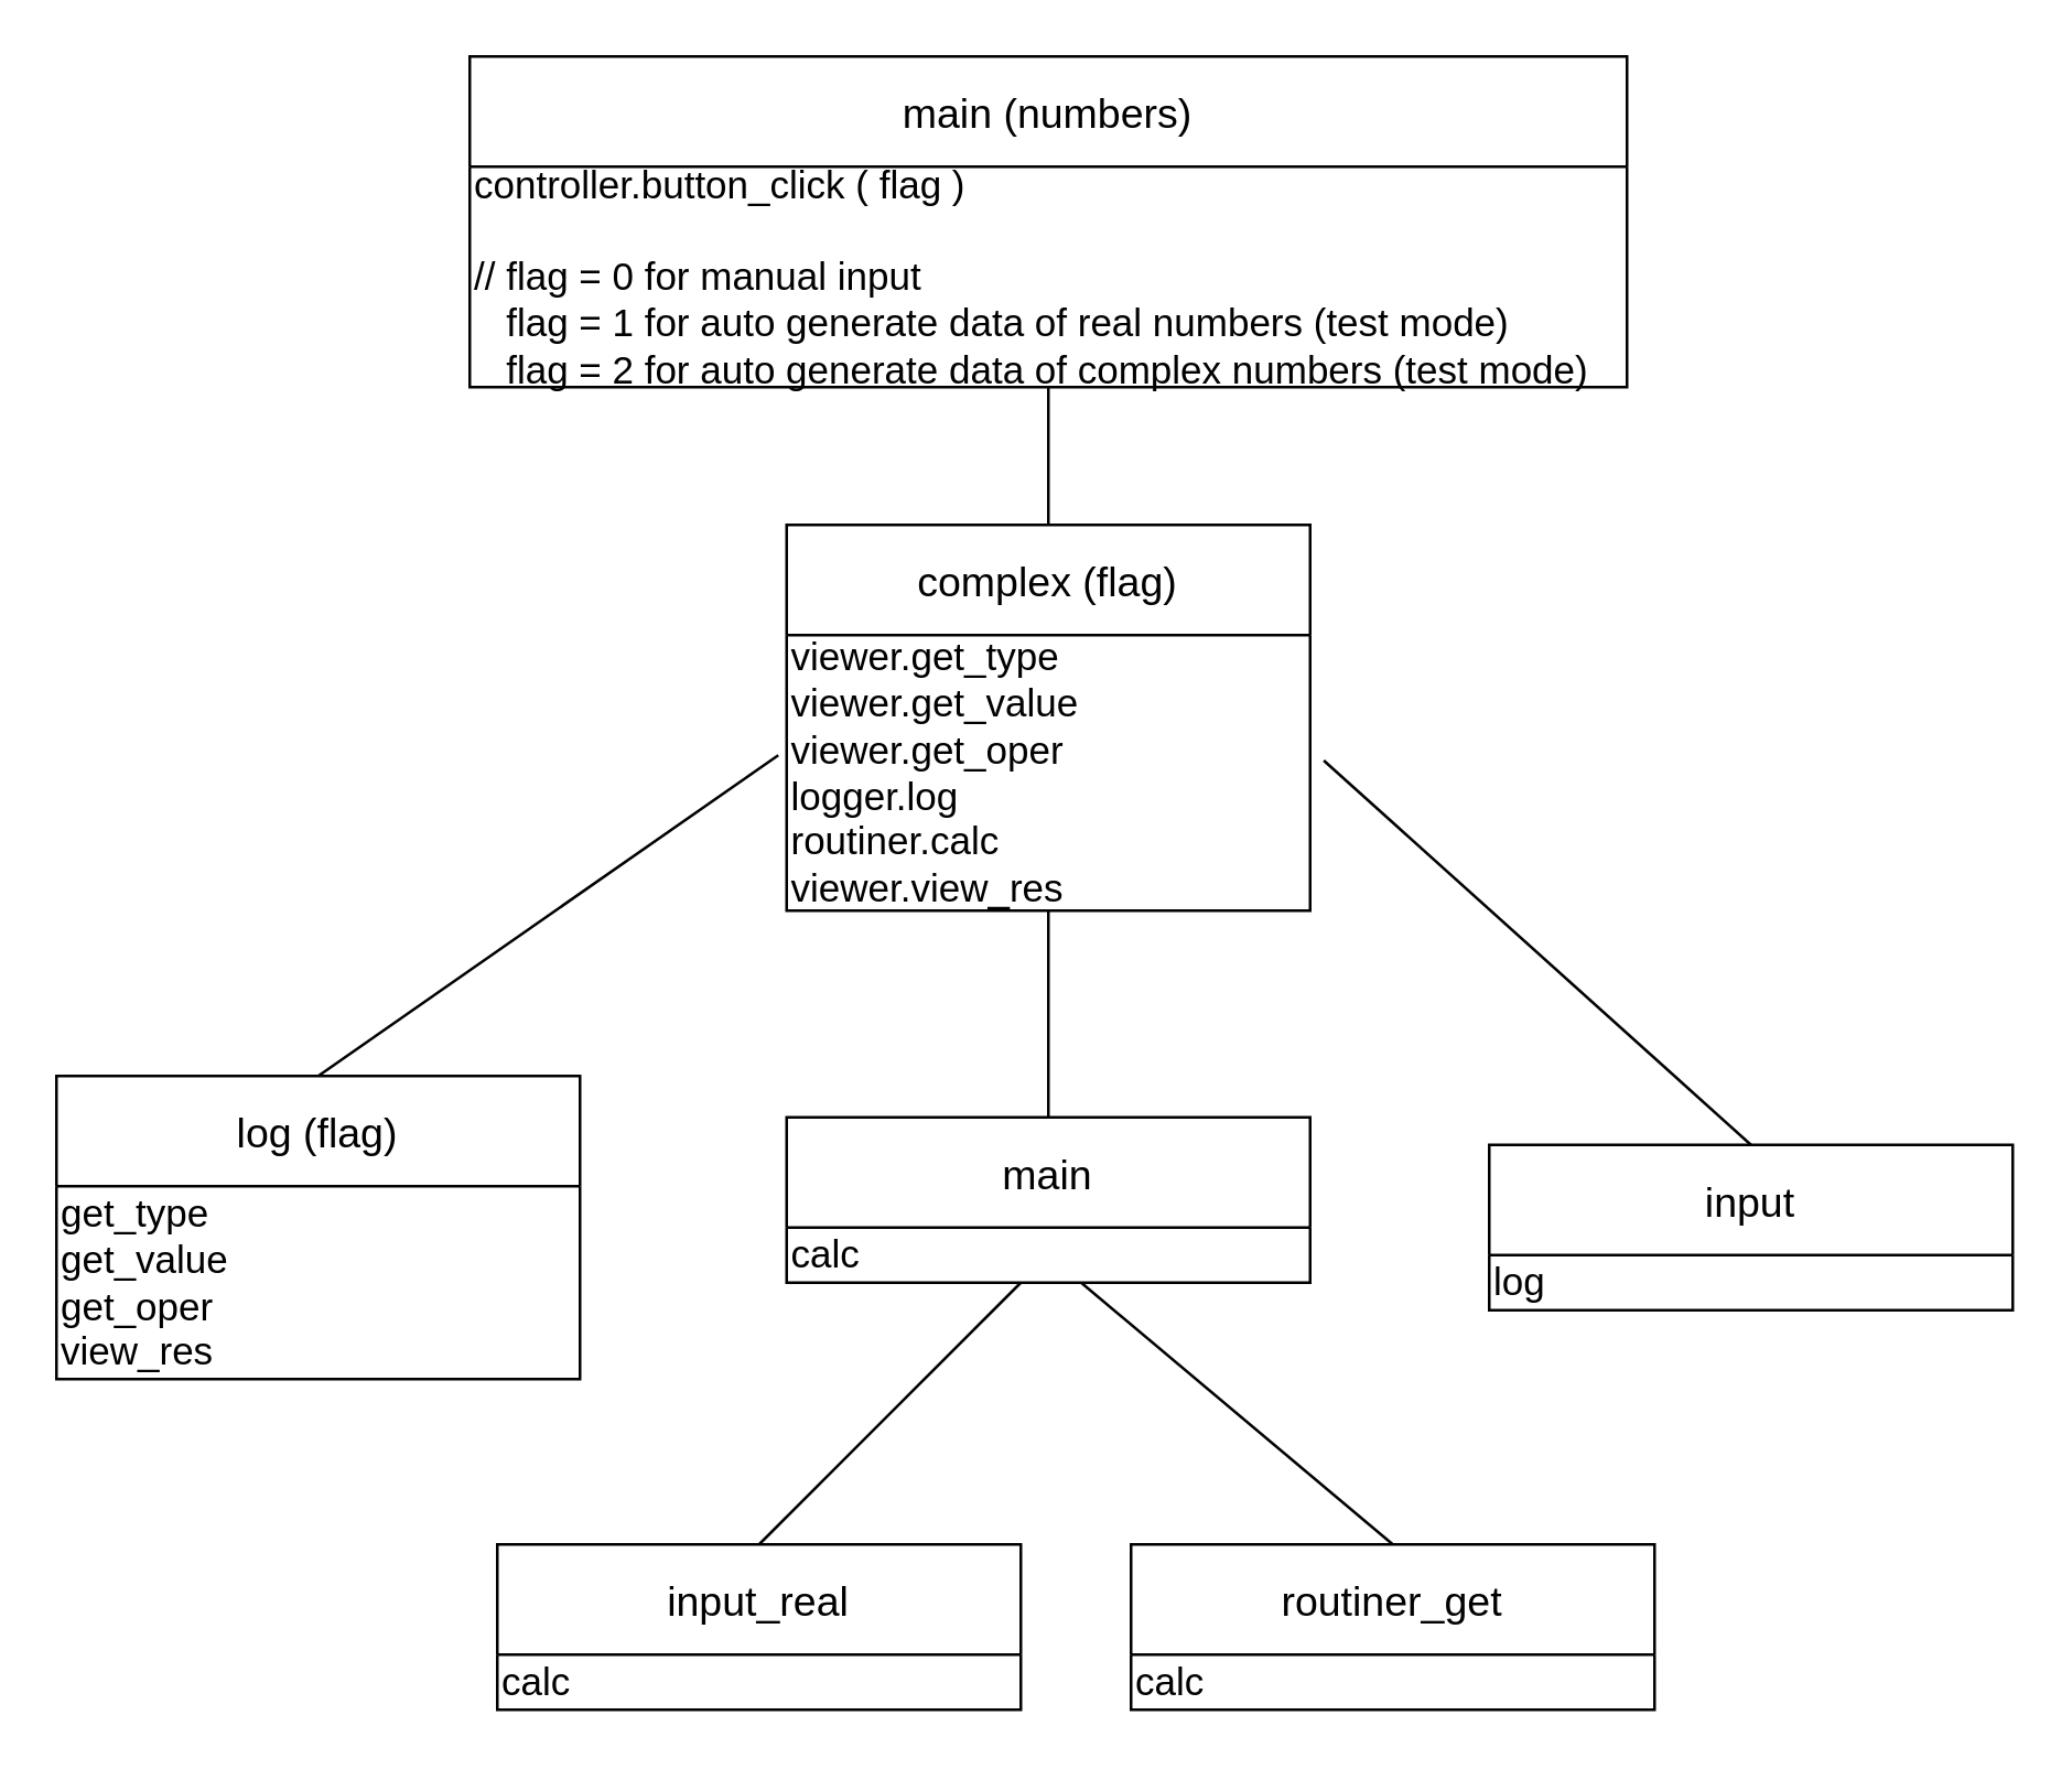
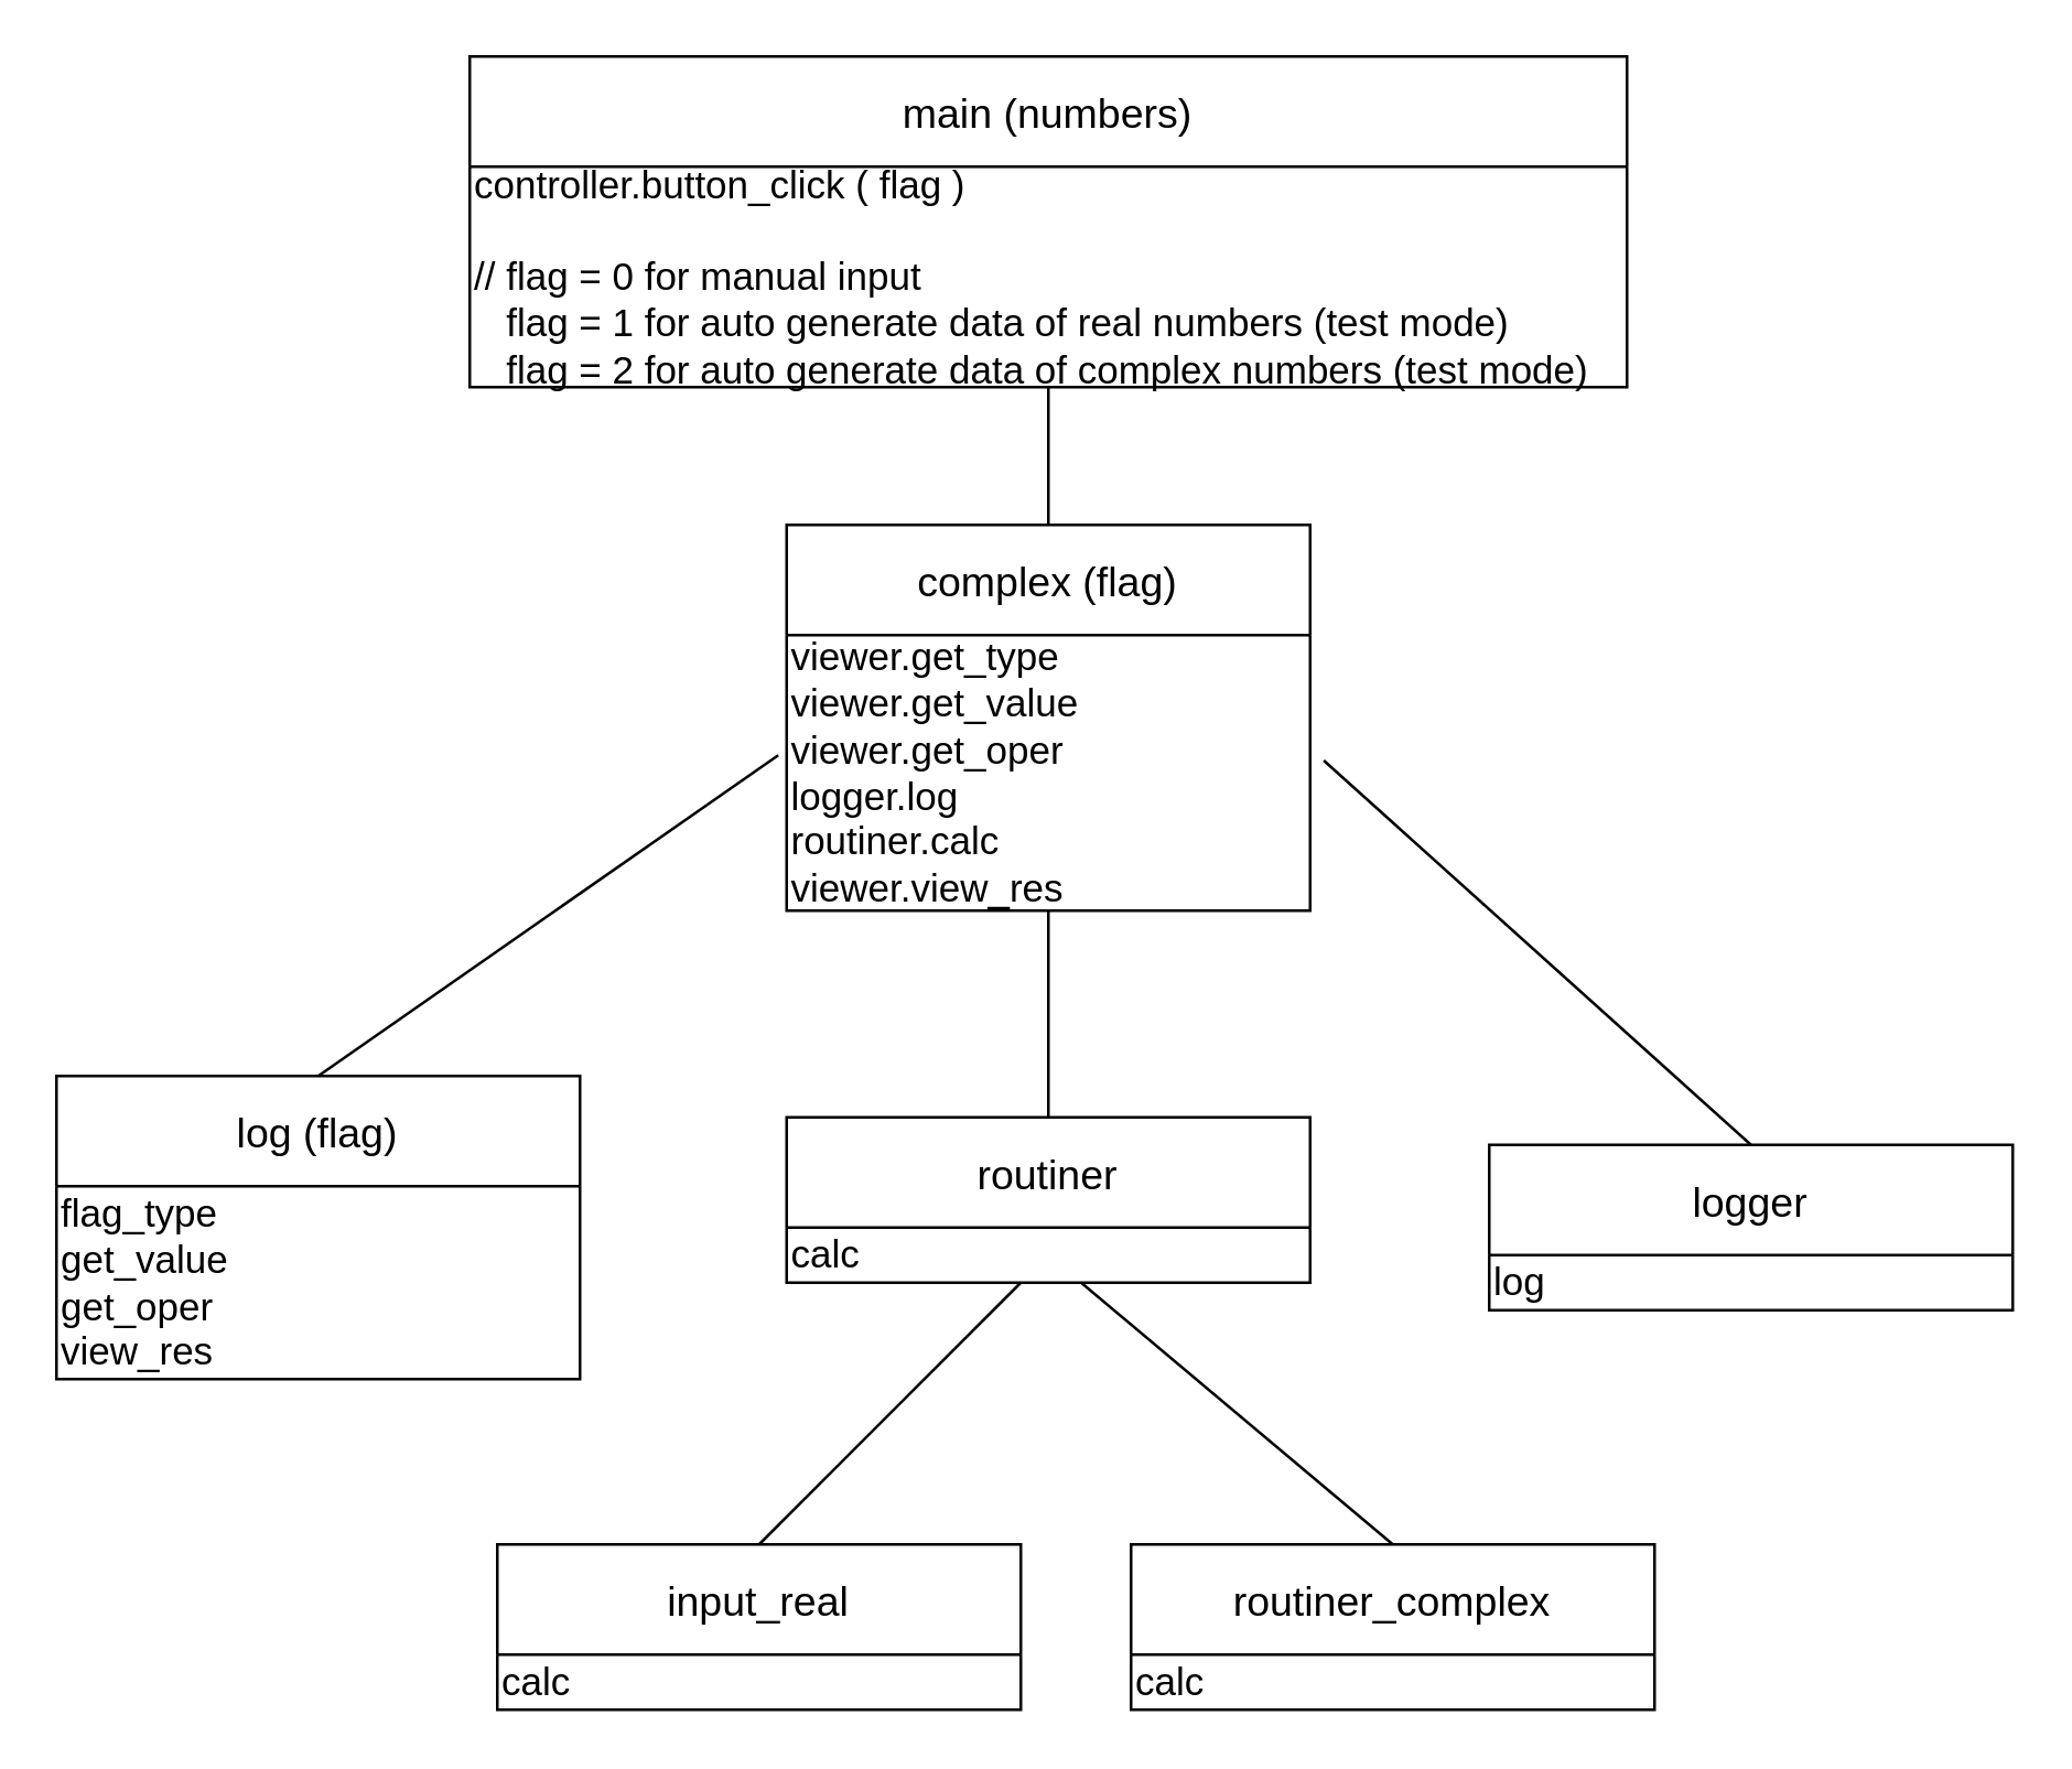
  <mxCell id="0" />
  <mxCell id="1" parent="0" />
  <mxCell id="2" value="main (numbers)" style="swimlane;fontStyle=0;childLayout=stackLayout;horizontal=1;startSize=40;fillColor=none;horizontalStack=0;resizeParent=1;resizeParentMax=0;resizeLast=0;collapsible=1;marginBottom=0;fontSize=15;" parent="1" vertex="1"><mxGeometry x="170" y="20" width="420" height="120" as="geometry" /></mxCell>
  <mxCell id="3" value="&lt;font style=&quot;font-size: 14px&quot;&gt;controller.button_click ( flag )&lt;br&gt;&lt;br&gt;// flag = 0 for manual input&lt;br&gt;&amp;nbsp; &amp;nbsp;flag = 1 for auto generate data of real numbers (test mode)&lt;br&gt;&amp;nbsp; &amp;nbsp;flag = 2 for auto generate data of complex numbers (test mode)&lt;br&gt;&lt;/font&gt;" style="text;html=1;align=left;verticalAlign=middle;resizable=0;points=[];autosize=1;strokeColor=none;fillColor=none;" parent="2" vertex="1"><mxGeometry y="40" width="420" height="80" as="geometry" /></mxCell>
  <mxCell id="4" value="" style="edgeStyle=none;html=1;fontFamily=Helvetica;fontSize=15;endArrow=none;endFill=0;" parent="1" source="5" target="3" edge="1"><mxGeometry relative="1" as="geometry" /></mxCell>
  <mxCell id="5" value="complex (flag)" style="swimlane;fontStyle=0;childLayout=stackLayout;horizontal=1;startSize=40;fillColor=none;horizontalStack=0;resizeParent=1;resizeParentMax=0;resizeLast=0;collapsible=1;marginBottom=0;fontSize=15;" parent="1" vertex="1"><mxGeometry x="285" y="190" width="190" height="140" as="geometry" /></mxCell>
  <mxCell id="6" value="&lt;font style=&quot;font-size: 14px&quot;&gt;viewer.get_type&lt;br&gt;viewer.get_value&lt;br&gt;viewer.get_oper&lt;br&gt;logger.log&lt;br&gt;routiner.calc&lt;br&gt;viewer.view_res&lt;br&gt;&lt;/font&gt;" style="text;html=1;align=left;verticalAlign=middle;resizable=0;points=[];autosize=1;strokeColor=none;fillColor=none;" parent="5" vertex="1"><mxGeometry y="40" width="190" height="100" as="geometry" /></mxCell>
  <mxCell id="7" style="edgeStyle=none;html=1;exitX=0.5;exitY=0;exitDx=0;exitDy=0;entryX=-0.016;entryY=0.436;entryDx=0;entryDy=0;entryPerimeter=0;fontFamily=Helvetica;fontSize=15;endArrow=none;endFill=0;" parent="1" source="8" target="6" edge="1"><mxGeometry relative="1" as="geometry" /></mxCell>
  <mxCell id="8" value="log (flag)" style="swimlane;fontStyle=0;childLayout=stackLayout;horizontal=1;startSize=40;fillColor=none;horizontalStack=0;resizeParent=1;resizeParentMax=0;resizeLast=0;collapsible=1;marginBottom=0;fontSize=15;" parent="1" vertex="1"><mxGeometry x="20" y="390" width="190" height="110" as="geometry" /></mxCell>
- <mxCell id="9" value="&lt;font style=&quot;font-size: 14px&quot;&gt;get_type&lt;br&gt;get_value&lt;br&gt;get_oper&lt;br&gt;view_res&lt;br&gt;&lt;/font&gt;" style="text;html=1;align=left;verticalAlign=middle;resizable=0;points=[];autosize=1;strokeColor=none;fillColor=none;" parent="8" vertex="1"><mxGeometry y="40" width="190" height="70" as="geometry" /></mxCell>
+ <mxCell id="9" value="&lt;font style=&quot;font-size: 14px&quot;&gt;flag_type&lt;br&gt;get_value&lt;br&gt;get_oper&lt;br&gt;view_res&lt;br&gt;&lt;/font&gt;" style="text;html=1;align=left;verticalAlign=middle;resizable=0;points=[];autosize=1;strokeColor=none;fillColor=none;" parent="8" vertex="1"><mxGeometry y="40" width="190" height="70" as="geometry" /></mxCell>
  <mxCell id="10" value="" style="edgeStyle=none;html=1;fontFamily=Helvetica;fontSize=15;endArrow=none;endFill=0;" parent="1" source="11" target="6" edge="1"><mxGeometry relative="1" as="geometry" /></mxCell>
- <mxCell id="11" value="main" style="swimlane;fontStyle=0;childLayout=stackLayout;horizontal=1;startSize=40;fillColor=none;horizontalStack=0;resizeParent=1;resizeParentMax=0;resizeLast=0;collapsible=1;marginBottom=0;fontSize=15;" parent="1" vertex="1"><mxGeometry x="285" y="405" width="190" height="60" as="geometry" /></mxCell>
+ <mxCell id="11" value="routiner" style="swimlane;fontStyle=0;childLayout=stackLayout;horizontal=1;startSize=40;fillColor=none;horizontalStack=0;resizeParent=1;resizeParentMax=0;resizeLast=0;collapsible=1;marginBottom=0;fontSize=15;" parent="1" vertex="1"><mxGeometry x="285" y="405" width="190" height="60" as="geometry" /></mxCell>
  <mxCell id="12" value="&lt;font style=&quot;font-size: 14px&quot;&gt;calc&lt;br&gt;&lt;/font&gt;" style="text;html=1;align=left;verticalAlign=middle;resizable=0;points=[];autosize=1;strokeColor=none;fillColor=none;" parent="11" vertex="1"><mxGeometry y="40" width="190" height="20" as="geometry" /></mxCell>
  <mxCell id="13" style="edgeStyle=none;html=1;exitX=0.5;exitY=0;exitDx=0;exitDy=0;entryX=1.026;entryY=0.455;entryDx=0;entryDy=0;entryPerimeter=0;fontFamily=Helvetica;fontSize=15;endArrow=none;endFill=0;" parent="1" source="14" target="6" edge="1"><mxGeometry relative="1" as="geometry" /></mxCell>
- <mxCell id="14" value="input" style="swimlane;fontStyle=0;childLayout=stackLayout;horizontal=1;startSize=40;fillColor=none;horizontalStack=0;resizeParent=1;resizeParentMax=0;resizeLast=0;collapsible=1;marginBottom=0;fontSize=15;" parent="1" vertex="1"><mxGeometry x="540" y="415" width="190" height="60" as="geometry" /></mxCell>
+ <mxCell id="14" value="logger" style="swimlane;fontStyle=0;childLayout=stackLayout;horizontal=1;startSize=40;fillColor=none;horizontalStack=0;resizeParent=1;resizeParentMax=0;resizeLast=0;collapsible=1;marginBottom=0;fontSize=15;" parent="1" vertex="1"><mxGeometry x="540" y="415" width="190" height="60" as="geometry" /></mxCell>
  <mxCell id="15" value="&lt;font style=&quot;font-size: 14px&quot;&gt;log&lt;br&gt;&lt;/font&gt;" style="text;html=1;align=left;verticalAlign=middle;resizable=0;points=[];autosize=1;strokeColor=none;fillColor=none;" parent="14" vertex="1"><mxGeometry y="40" width="190" height="20" as="geometry" /></mxCell>
  <mxCell id="16" value="" style="edgeStyle=none;html=1;fontFamily=Helvetica;fontSize=15;exitX=0.5;exitY=0;exitDx=0;exitDy=0;endArrow=none;endFill=0;" parent="1" source="17" target="12" edge="1"><mxGeometry relative="1" as="geometry" /></mxCell>
  <mxCell id="17" value="input_real" style="swimlane;fontStyle=0;childLayout=stackLayout;horizontal=1;startSize=40;fillColor=none;horizontalStack=0;resizeParent=1;resizeParentMax=0;resizeLast=0;collapsible=1;marginBottom=0;fontSize=15;" parent="1" vertex="1"><mxGeometry x="180" y="560" width="190" height="60" as="geometry" /></mxCell>
  <mxCell id="18" value="&lt;font style=&quot;font-size: 14px&quot;&gt;calc&lt;br&gt;&lt;/font&gt;" style="text;html=1;align=left;verticalAlign=middle;resizable=0;points=[];autosize=1;strokeColor=none;fillColor=none;" parent="17" vertex="1"><mxGeometry y="40" width="190" height="20" as="geometry" /></mxCell>
  <mxCell id="19" style="edgeStyle=none;html=1;exitX=0.5;exitY=0;exitDx=0;exitDy=0;fontFamily=Helvetica;fontSize=15;endArrow=none;endFill=0;" parent="1" source="20" target="12" edge="1"><mxGeometry relative="1" as="geometry" /></mxCell>
- <mxCell id="20" value="routiner_get" style="swimlane;fontStyle=0;childLayout=stackLayout;horizontal=1;startSize=40;fillColor=none;horizontalStack=0;resizeParent=1;resizeParentMax=0;resizeLast=0;collapsible=1;marginBottom=0;fontSize=15;" parent="1" vertex="1"><mxGeometry x="410" y="560" width="190" height="60" as="geometry" /></mxCell>
+ <mxCell id="20" value="routiner_complex" style="swimlane;fontStyle=0;childLayout=stackLayout;horizontal=1;startSize=40;fillColor=none;horizontalStack=0;resizeParent=1;resizeParentMax=0;resizeLast=0;collapsible=1;marginBottom=0;fontSize=15;" parent="1" vertex="1"><mxGeometry x="410" y="560" width="190" height="60" as="geometry" /></mxCell>
  <mxCell id="21" value="&lt;font style=&quot;font-size: 14px&quot;&gt;calc&lt;br&gt;&lt;/font&gt;" style="text;html=1;align=left;verticalAlign=middle;resizable=0;points=[];autosize=1;strokeColor=none;fillColor=none;" parent="20" vertex="1"><mxGeometry y="40" width="190" height="20" as="geometry" /></mxCell>
